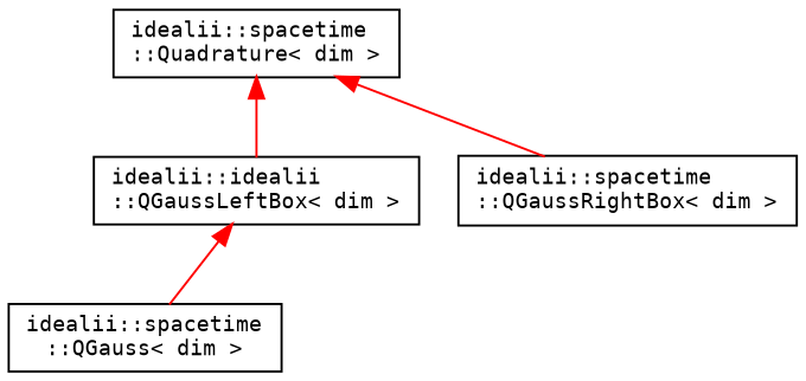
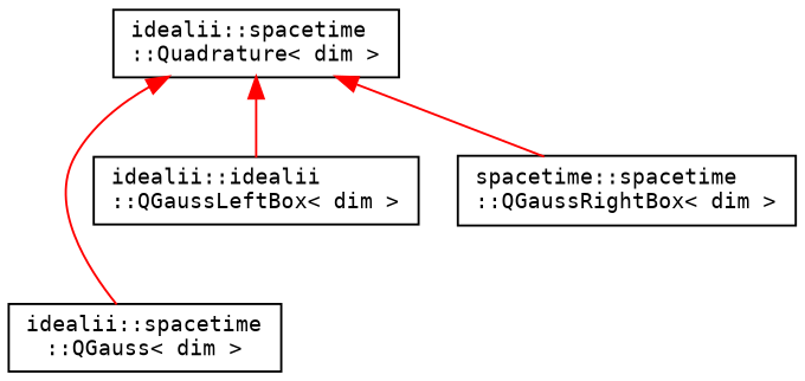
  digraph {
    fontname="DejaVu Sans Mono"
    rankdir=TB
    node [color=black fillcolor=white fontname="DejaVu Sans Mono" fontsize=10 shape=record style=filled]
    edge [color=red dir=back fontname="DejaVu Sans Mono" fontsize=10 labelfontname=Helvetica labelfontsize=10 style=solid]
    n1 [height=0.2 label="idealii::spacetime\l::Quadrature\< dim \>" width=0.4]
    n2 [height=0.2 label="idealii::spacetime\l::QGauss\< dim \>" width=0.4]
    n3 [height=0.2 label="idealii::idealii\l::QGaussLeftBox\< dim \>" width=0.4]
-   n4 [height=0.2 label="idealii::spacetime\l::QGaussRightBox\< dim \>" width=0.4]
-   n3 -> n2
+   n4 [height=0.2 label="spacetime::spacetime\l::QGaussRightBox\< dim \>" width=0.4]
+   n1 -> n2
    n1 -> n3
    n1 -> n4
  }
